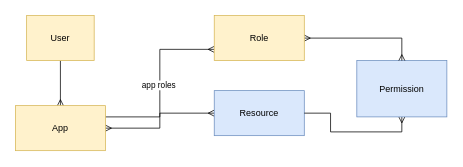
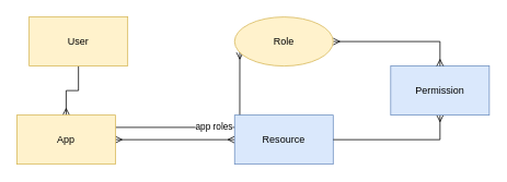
  <mxCell id="0" />
  <mxCell id="1" parent="0" />
  <mxCell id="2" style="edgeStyle=orthogonalEdgeStyle;rounded=0;orthogonalLoop=1;jettySize=auto;html=1;exitX=0.5;exitY=1;exitDx=0;exitDy=0;endArrow=ERmany;endFill=0;" edge="1" parent="1" source="3" target="7"><mxGeometry relative="1" as="geometry" /></mxCell>
- <mxCell id="3" value="User" style="rounded=0;whiteSpace=wrap;html=1;fillColor=#fff2cc;strokeColor=#d6b656;" vertex="1" parent="1"><mxGeometry x="35" y="20" width="90" height="60" as="geometry" /></mxCell>
+ <mxCell id="3" value="User" style="rounded=0;whiteSpace=wrap;html=1;fillColor=#fff2cc;strokeColor=#d6b656;" vertex="1" parent="1"><mxGeometry x="35" y="20" width="120" height="60" as="geometry" /></mxCell>
  <mxCell id="4" style="edgeStyle=orthogonalEdgeStyle;rounded=0;orthogonalLoop=1;jettySize=auto;html=1;exitX=1;exitY=0.5;exitDx=0;exitDy=0;entryX=0;entryY=0.5;entryDx=0;entryDy=0;endArrow=ERmany;endFill=0;startArrow=ERmany;startFill=0;" edge="1" parent="1" source="7" target="8"><mxGeometry relative="1" as="geometry" /></mxCell>
  <mxCell id="5" style="edgeStyle=orthogonalEdgeStyle;rounded=0;orthogonalLoop=1;jettySize=auto;html=1;exitX=1;exitY=0.25;exitDx=0;exitDy=0;entryX=0;entryY=0.75;entryDx=0;entryDy=0;endArrow=ERmany;endFill=0;" edge="1" parent="1" source="7" target="12"><mxGeometry relative="1" as="geometry" /></mxCell>
  <mxCell id="6" value="app roles" style="edgeLabel;html=1;align=center;verticalAlign=middle;resizable=0;points=[];" vertex="1" connectable="0" parent="5"><mxGeometry x="-0.018" y="2" relative="1" as="geometry"><mxPoint as="offset" /></mxGeometry></mxCell>
  <mxCell id="7" value="App" style="rounded=0;whiteSpace=wrap;html=1;fillColor=#fff2cc;strokeColor=#d6b656;" vertex="1" parent="1"><mxGeometry x="20" y="140" width="120" height="60" as="geometry" /></mxCell>
- <mxCell id="8" value="Resource" style="rounded=0;whiteSpace=wrap;html=1;fillColor=#dae8fc;strokeColor=#6c8ebf;" vertex="1" parent="1"><mxGeometry x="285" y="120" width="120" height="60" as="geometry" /></mxCell>
+ <mxCell id="8" value="Resource" style="rounded=0;whiteSpace=wrap;html=1;fillColor=#dae8fc;strokeColor=#6c8ebf;" vertex="1" parent="1"><mxGeometry x="285" y="140" width="120" height="60" as="geometry" /></mxCell>
  <mxCell id="9" style="edgeStyle=orthogonalEdgeStyle;rounded=0;orthogonalLoop=1;jettySize=auto;html=1;exitX=0.5;exitY=1;exitDx=0;exitDy=0;entryX=1;entryY=0.5;entryDx=0;entryDy=0;endArrow=none;endFill=0;startArrow=ERmany;startFill=0;" edge="1" parent="1" source="10" target="8"><mxGeometry relative="1" as="geometry" /></mxCell>
- <mxCell id="10" value="Permission" style="rounded=0;whiteSpace=wrap;html=1;fillColor=#dae8fc;strokeColor=#6c8ebf;" vertex="1" parent="1"><mxGeometry x="475" y="80" width="120" height="75" as="geometry" /></mxCell>
+ <mxCell id="10" value="Permission" style="rounded=0;whiteSpace=wrap;html=1;fillColor=#dae8fc;strokeColor=#6c8ebf;" vertex="1" parent="1"><mxGeometry x="475" y="80" width="120" height="60" as="geometry" /></mxCell>
  <mxCell id="11" style="edgeStyle=orthogonalEdgeStyle;rounded=0;orthogonalLoop=1;jettySize=auto;html=1;exitX=1;exitY=0.5;exitDx=0;exitDy=0;entryX=0.5;entryY=0;entryDx=0;entryDy=0;endArrow=ERmany;endFill=0;startArrow=ERmany;startFill=0;" edge="1" parent="1" source="12" target="10"><mxGeometry relative="1" as="geometry" /></mxCell>
- <mxCell id="12" value="Role" style="rounded=0;whiteSpace=wrap;html=1;fillColor=#fff2cc;strokeColor=#d6b656;" vertex="1" parent="1"><mxGeometry x="285" y="20" width="120" height="60" as="geometry" /></mxCell>
+ <mxCell id="12" value="Role" style="ellipse;whiteSpace=wrap;html=1;fillColor=#fff2cc;strokeColor=#d6b656;" vertex="1" parent="1"><mxGeometry x="285" y="20" width="120" height="60" as="geometry" /></mxCell>
